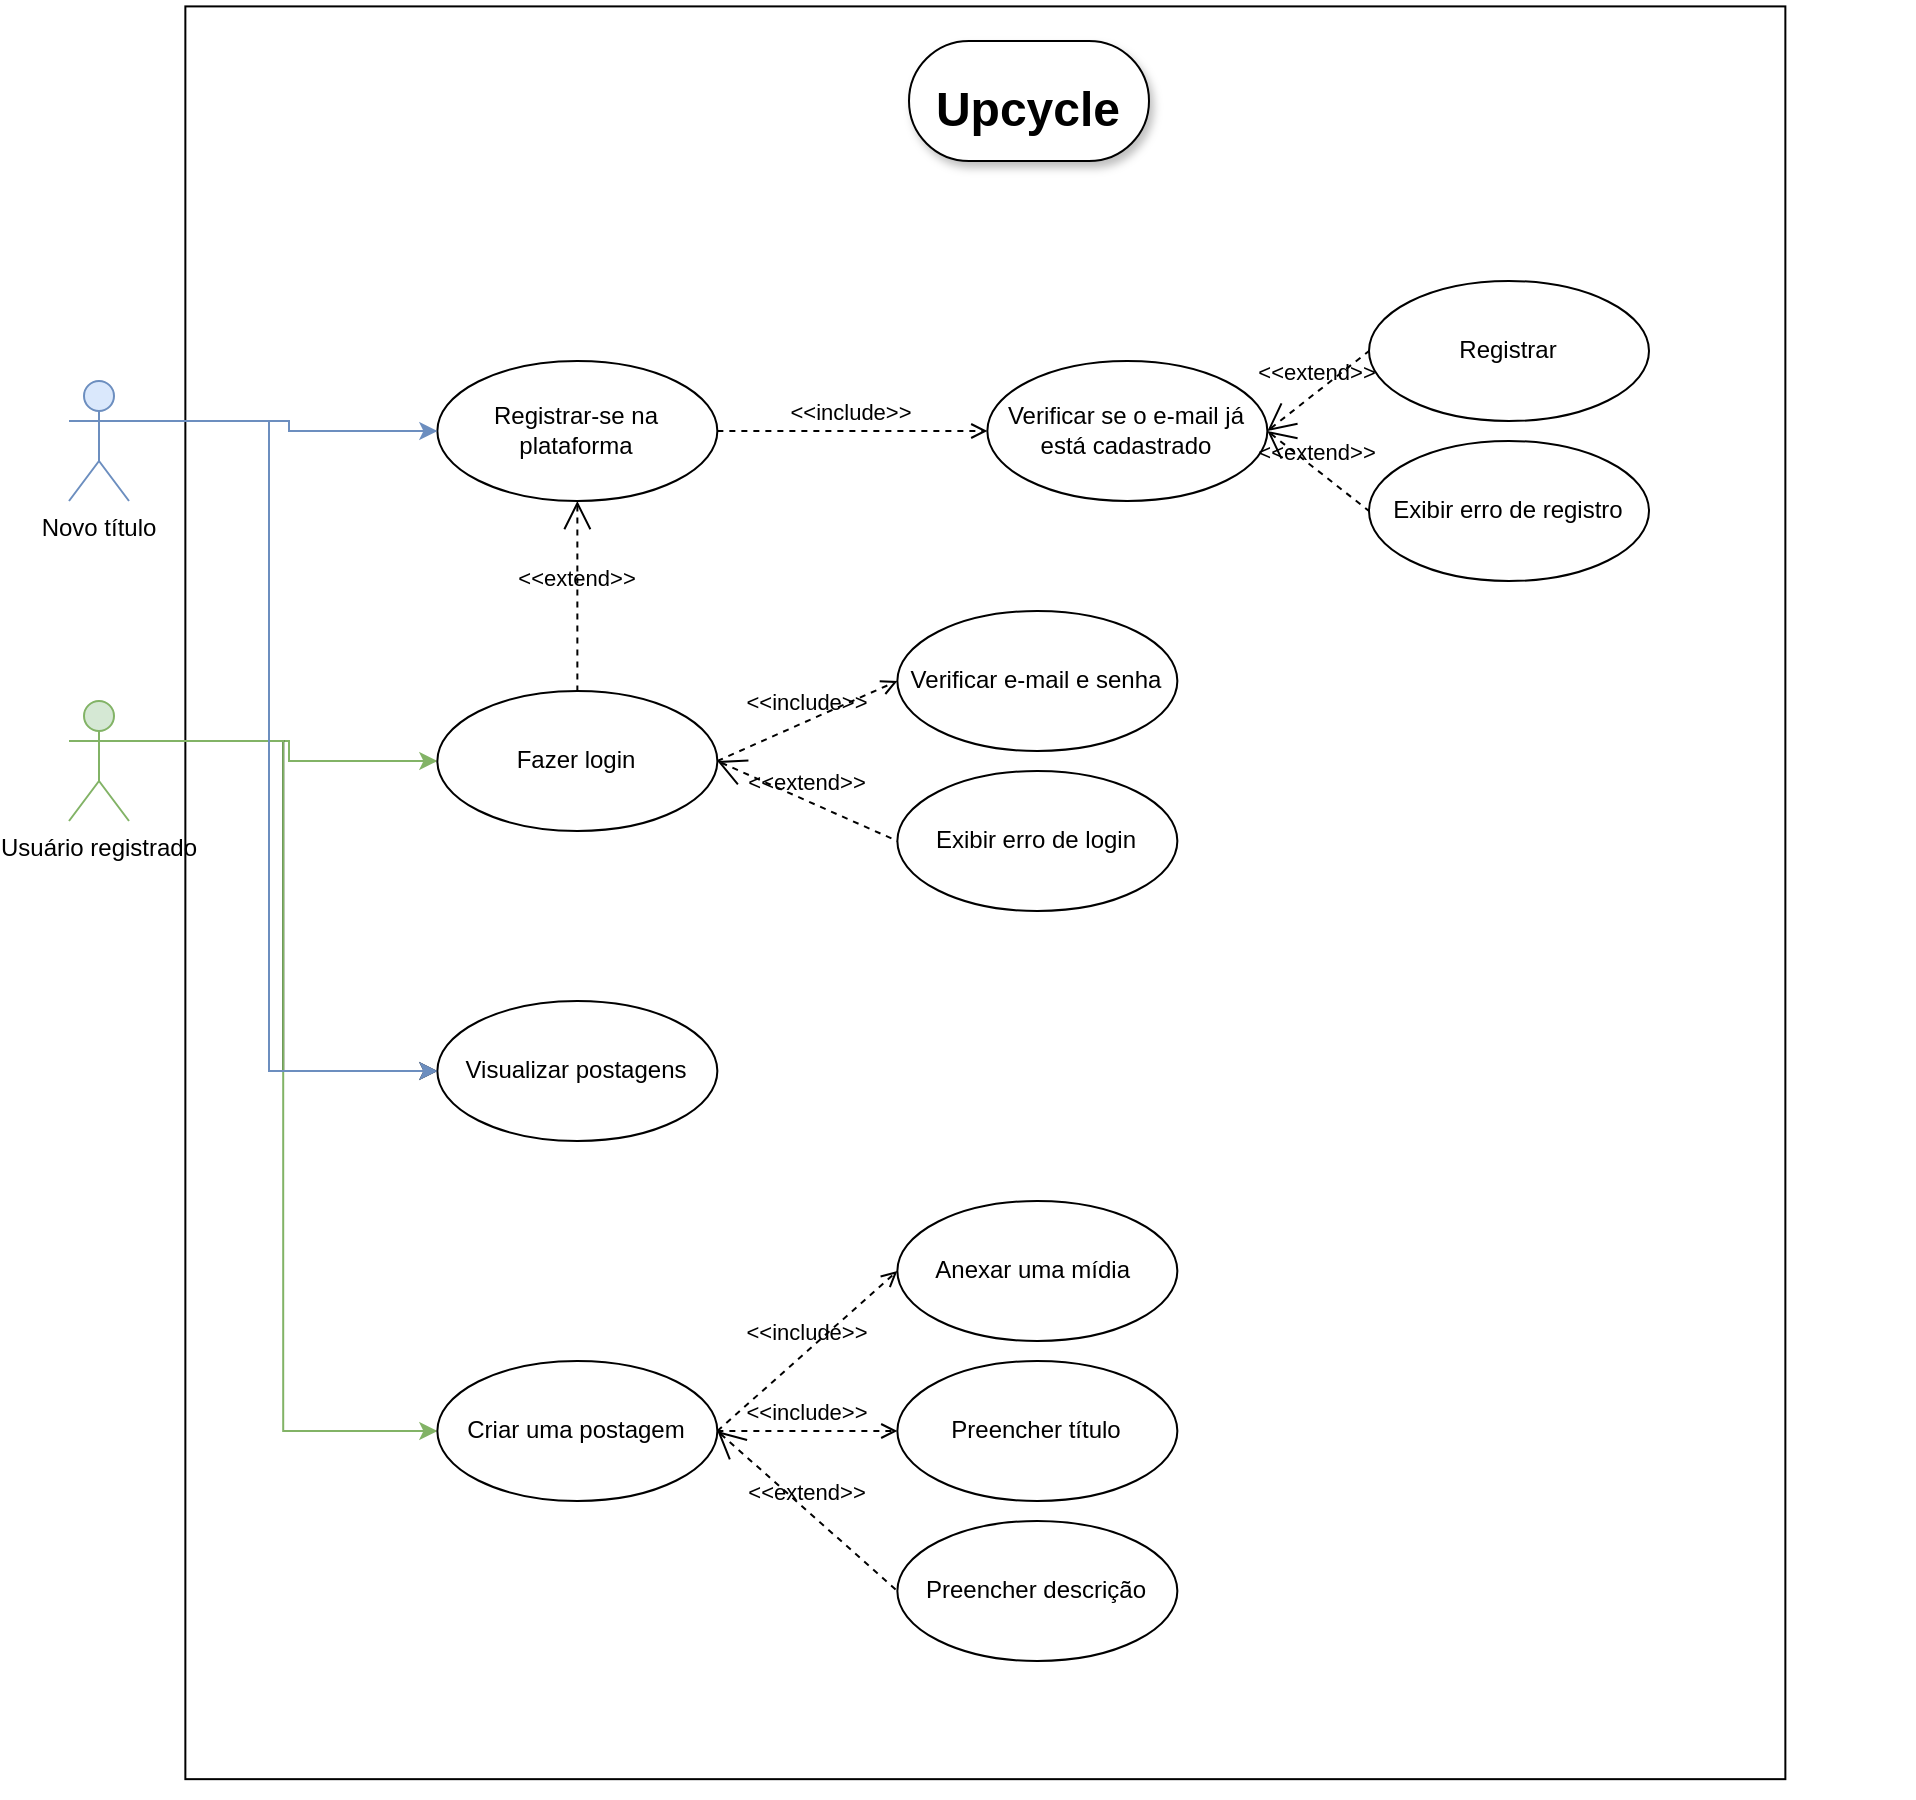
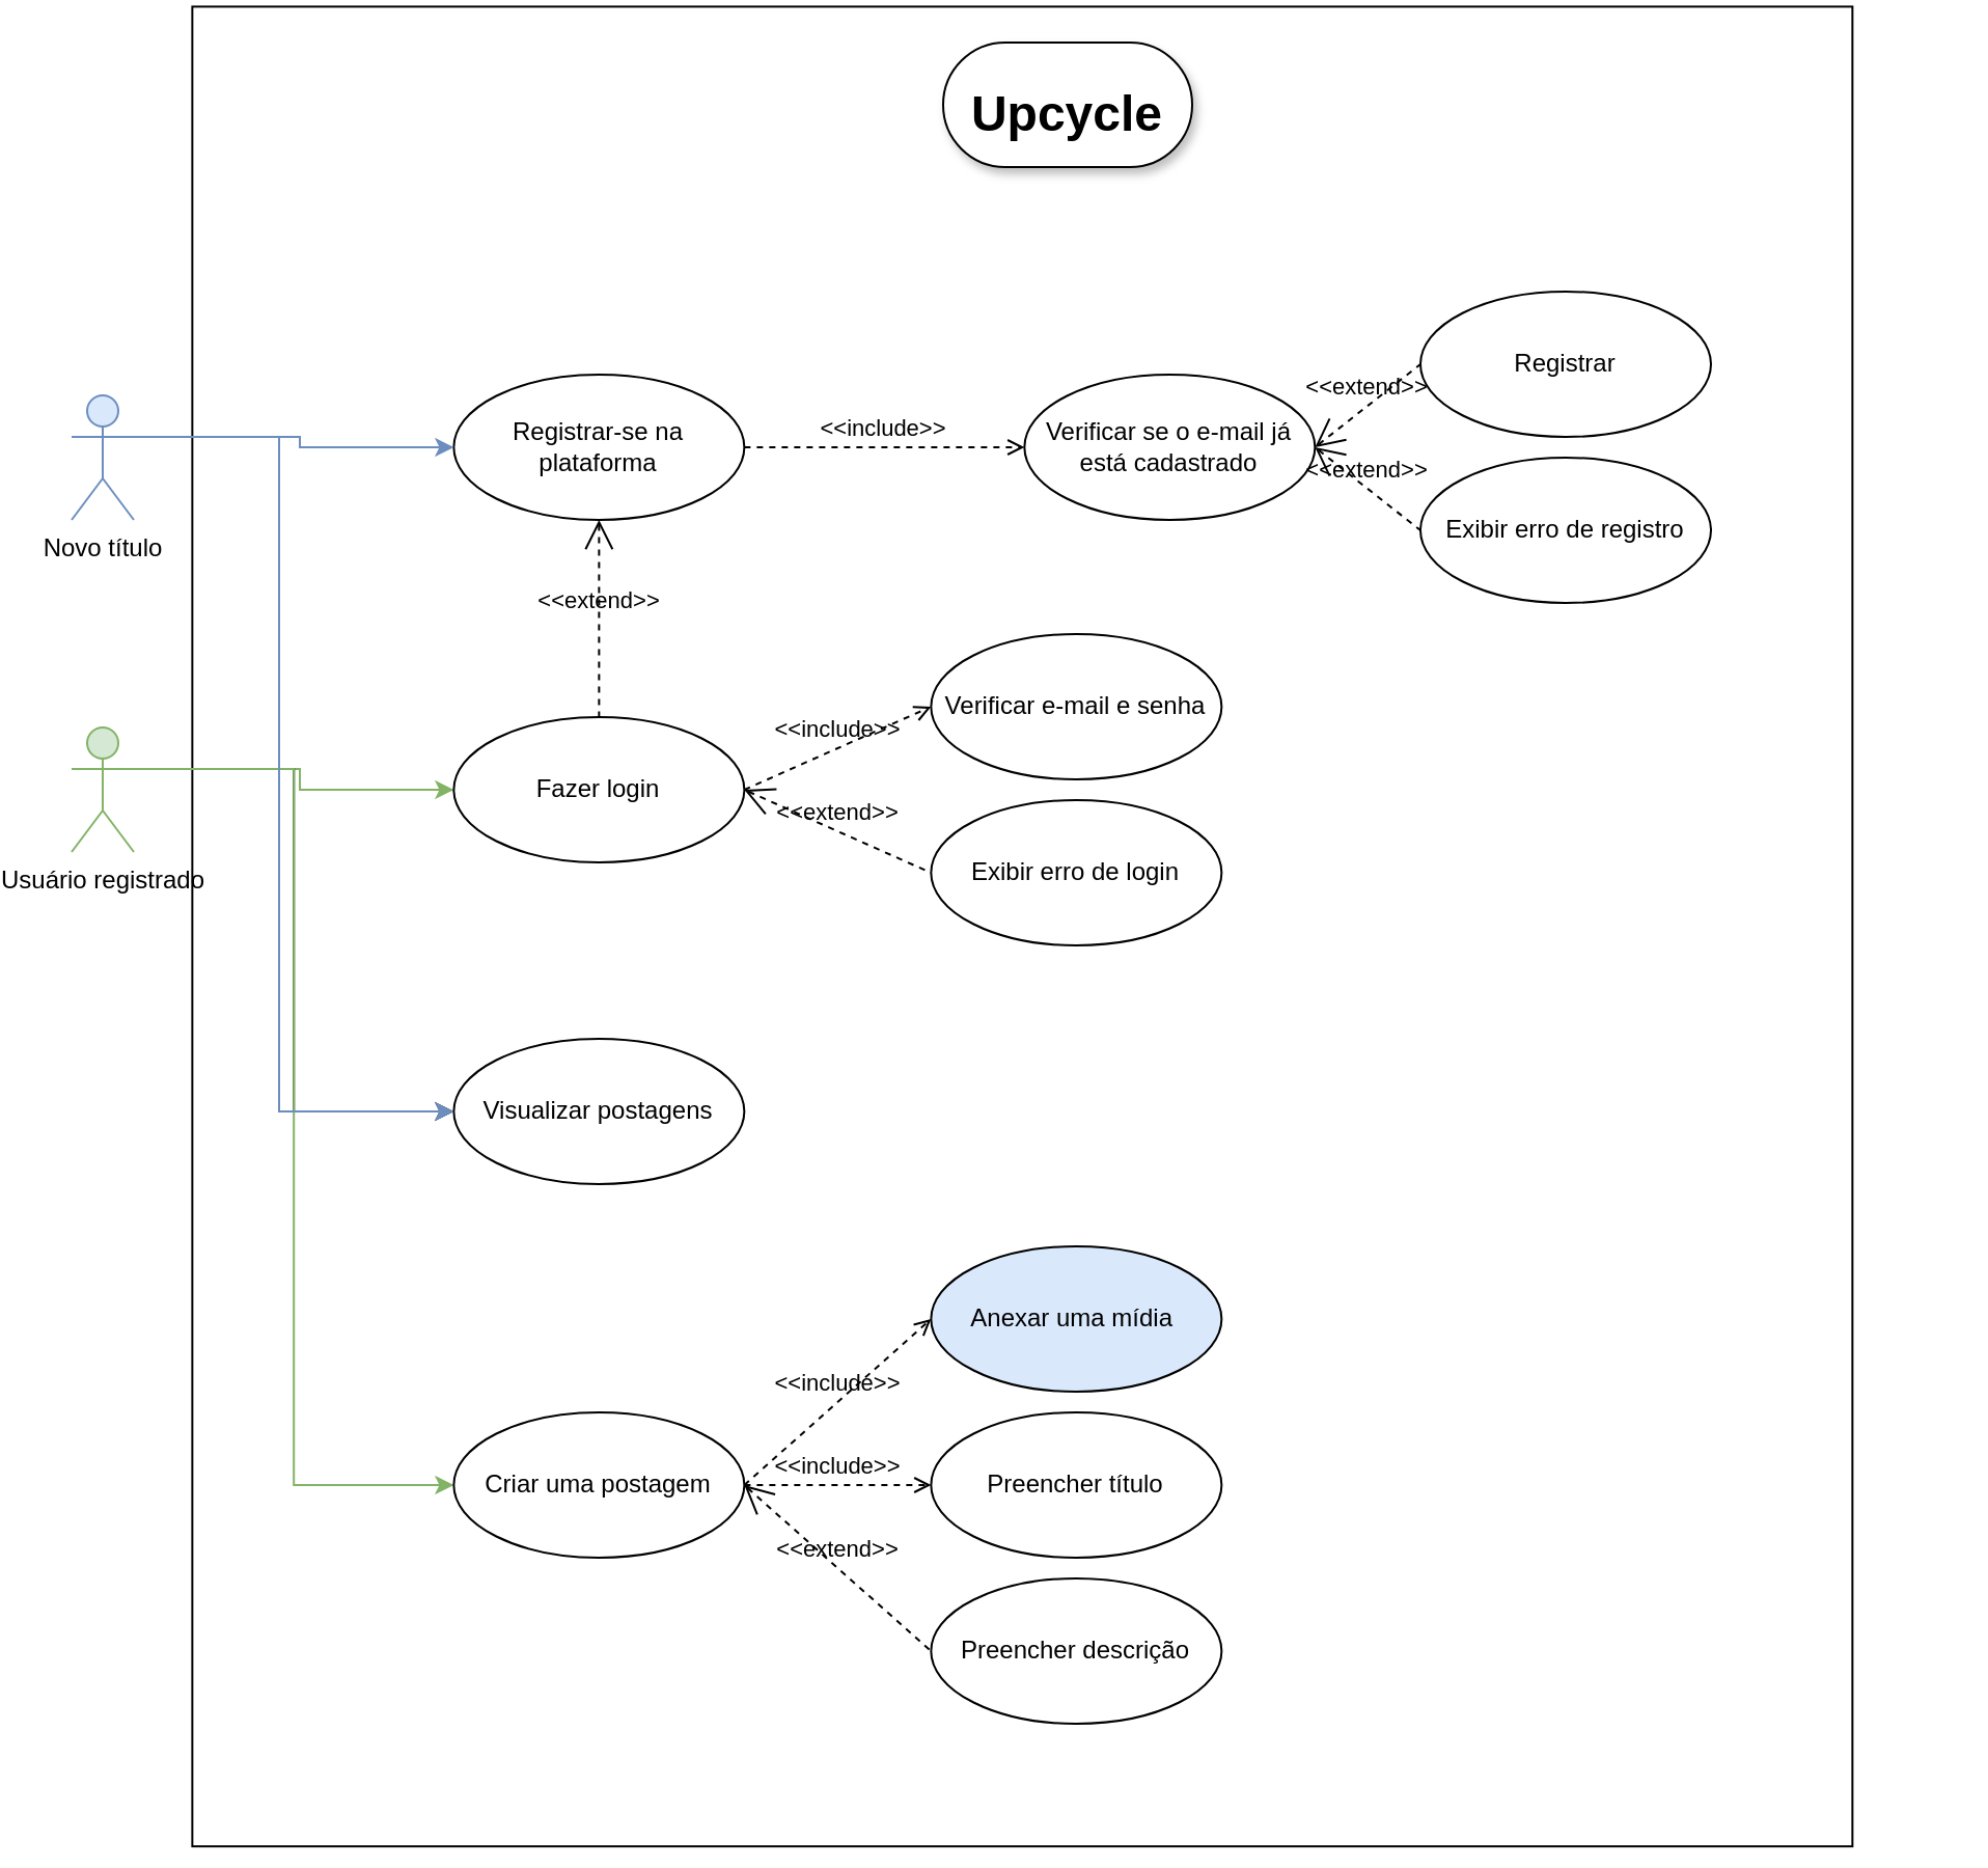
  <mxCell id="0" />
  <mxCell id="1" parent="0" />
  <mxCell id="2" value="" style="rounded=0;whiteSpace=wrap;html=1;rotation=-90;fillColor=#FFFFFF;" vertex="1" parent="1"><mxGeometry x="34.99" y="45.89" width="886.38" height="800" as="geometry" /></mxCell>
  <mxCell id="3" style="edgeStyle=orthogonalEdgeStyle;rounded=0;orthogonalLoop=1;jettySize=auto;html=1;exitX=1;exitY=0.333;exitDx=0;exitDy=0;exitPerimeter=0;entryX=0;entryY=0.5;entryDx=0;entryDy=0;fillColor=#d5e8d4;strokeColor=#82b366;" edge="1" parent="1" source="6" target="7"><mxGeometry relative="1" as="geometry"><Array as="points"><mxPoint x="130" y="370" /><mxPoint x="130" y="380" /></Array></mxGeometry></mxCell>
  <mxCell id="4" style="edgeStyle=orthogonalEdgeStyle;rounded=0;orthogonalLoop=1;jettySize=auto;html=1;exitX=1;exitY=0.333;exitDx=0;exitDy=0;exitPerimeter=0;entryX=0;entryY=0.5;entryDx=0;entryDy=0;" edge="1" parent="1" source="6" target="8"><mxGeometry relative="1" as="geometry" /></mxCell>
  <mxCell id="5" style="edgeStyle=orthogonalEdgeStyle;rounded=0;orthogonalLoop=1;jettySize=auto;html=1;exitX=1;exitY=0.333;exitDx=0;exitDy=0;exitPerimeter=0;entryX=0;entryY=0.5;entryDx=0;entryDy=0;fillColor=#d5e8d4;strokeColor=#82b366;" edge="1" parent="1" source="6" target="9"><mxGeometry relative="1" as="geometry" /></mxCell>
  <mxCell id="6" value="Usuário registrado" style="shape=umlActor;html=1;verticalLabelPosition=bottom;verticalAlign=top;align=center;fillColor=#d5e8d4;strokeColor=#82b366;" vertex="1" parent="1"><mxGeometry x="20" y="350" width="30" height="60" as="geometry" /></mxCell>
  <mxCell id="7" value="Fazer login" style="ellipse;whiteSpace=wrap;html=1;" vertex="1" parent="1"><mxGeometry x="204.18" y="345" width="140" height="70" as="geometry" /></mxCell>
  <mxCell id="8" value="Visualizar postagens" style="ellipse;whiteSpace=wrap;html=1;" vertex="1" parent="1"><mxGeometry x="204.18" y="500" width="140" height="70" as="geometry" /></mxCell>
  <mxCell id="9" value="Criar uma postagem" style="ellipse;whiteSpace=wrap;html=1;" vertex="1" parent="1"><mxGeometry x="204.18" y="680" width="140" height="70" as="geometry" /></mxCell>
  <mxCell id="10" value="Registrar-se na plataforma" style="ellipse;whiteSpace=wrap;html=1;" vertex="1" parent="1"><mxGeometry x="204.18" y="180" width="140" height="70" as="geometry" /></mxCell>
  <mxCell id="11" value="Verificar e-mail e senha" style="ellipse;whiteSpace=wrap;html=1;" vertex="1" parent="1"><mxGeometry x="434.18" y="305" width="140" height="70" as="geometry" /></mxCell>
  <mxCell id="12" value="Exibir erro de login" style="ellipse;whiteSpace=wrap;html=1;" vertex="1" parent="1"><mxGeometry x="434.18" y="385" width="140" height="70" as="geometry" /></mxCell>
  <mxCell id="13" value="Verificar se o e-mail já está cadastrado" style="ellipse;whiteSpace=wrap;html=1;" vertex="1" parent="1"><mxGeometry x="479.18" y="180" width="140" height="70" as="geometry" /></mxCell>
  <mxCell id="14" value="&amp;lt;&amp;lt;include&amp;gt;&amp;gt;" style="edgeStyle=none;html=1;endArrow=open;verticalAlign=bottom;dashed=1;labelBackgroundColor=none;rounded=0;entryX=0;entryY=0.5;entryDx=0;entryDy=0;exitX=1;exitY=0.5;exitDx=0;exitDy=0;" edge="1" parent="1" source="10" target="13"><mxGeometry width="160" relative="1" as="geometry"><mxPoint x="334.18" y="214.41" as="sourcePoint" /><mxPoint x="494.18" y="214.41" as="targetPoint" /></mxGeometry></mxCell>
  <mxCell id="15" value="&amp;lt;&amp;lt;include&amp;gt;&amp;gt;" style="edgeStyle=none;html=1;endArrow=open;verticalAlign=bottom;dashed=1;labelBackgroundColor=none;rounded=0;entryX=0;entryY=0.5;entryDx=0;entryDy=0;exitX=1;exitY=0.5;exitDx=0;exitDy=0;" edge="1" parent="1" source="7" target="11"><mxGeometry width="160" relative="1" as="geometry"><mxPoint x="204.18" y="480" as="sourcePoint" /><mxPoint x="364.18" y="480" as="targetPoint" /></mxGeometry></mxCell>
  <mxCell id="16" value="&amp;lt;&amp;lt;extend&amp;gt;&amp;gt;" style="edgeStyle=none;html=1;startArrow=open;endArrow=none;startSize=12;verticalAlign=bottom;dashed=1;labelBackgroundColor=none;rounded=0;entryX=0;entryY=0.5;entryDx=0;entryDy=0;exitX=1;exitY=0.5;exitDx=0;exitDy=0;" edge="1" parent="1" source="7" target="12"><mxGeometry width="160" relative="1" as="geometry"><mxPoint x="264.18" y="480" as="sourcePoint" /><mxPoint x="424.18" y="480" as="targetPoint" /></mxGeometry></mxCell>
- <mxCell id="17" value="Anexar uma mídia&amp;nbsp;" style="ellipse;whiteSpace=wrap;html=1;" vertex="1" parent="1"><mxGeometry x="434.18" y="600" width="140" height="70" as="geometry" /></mxCell>
+ <mxCell id="17" value="Anexar uma mídia&amp;nbsp;" style="ellipse;whiteSpace=wrap;html=1;fillColor=#dae8fc;" vertex="1" parent="1"><mxGeometry x="434.18" y="600" width="140" height="70" as="geometry" /></mxCell>
  <mxCell id="18" value="Preencher título" style="ellipse;whiteSpace=wrap;html=1;" vertex="1" parent="1"><mxGeometry x="434.18" y="680" width="140" height="70" as="geometry" /></mxCell>
  <mxCell id="19" value="&amp;lt;&amp;lt;include&amp;gt;&amp;gt;" style="edgeStyle=none;html=1;endArrow=open;verticalAlign=bottom;dashed=1;labelBackgroundColor=none;rounded=0;entryX=0;entryY=0.5;entryDx=0;entryDy=0;exitX=1;exitY=0.5;exitDx=0;exitDy=0;" edge="1" parent="1" source="9" target="17"><mxGeometry width="160" relative="1" as="geometry"><mxPoint x="214.18" y="850" as="sourcePoint" /><mxPoint x="374.18" y="850" as="targetPoint" /></mxGeometry></mxCell>
  <mxCell id="20" value="&amp;lt;&amp;lt;include&amp;gt;&amp;gt;" style="edgeStyle=none;html=1;endArrow=open;verticalAlign=bottom;dashed=1;labelBackgroundColor=none;rounded=0;entryX=0;entryY=0.5;entryDx=0;entryDy=0;exitX=1;exitY=0.5;exitDx=0;exitDy=0;" edge="1" parent="1" source="9" target="18"><mxGeometry width="160" relative="1" as="geometry"><mxPoint x="214.18" y="850" as="sourcePoint" /><mxPoint x="374.18" y="850" as="targetPoint" /></mxGeometry></mxCell>
  <mxCell id="21" style="edgeStyle=orthogonalEdgeStyle;rounded=0;orthogonalLoop=1;jettySize=auto;html=1;exitX=0;exitY=0.5;exitDx=0;exitDy=0;" edge="1" parent="1" source="2" target="2"><mxGeometry relative="1" as="geometry" /></mxCell>
  <mxCell id="22" value="Preencher descrição" style="ellipse;whiteSpace=wrap;html=1;" vertex="1" parent="1"><mxGeometry x="434.18" y="760" width="140" height="70" as="geometry" /></mxCell>
  <mxCell id="23" value="&amp;lt;&amp;lt;extend&amp;gt;&amp;gt;" style="edgeStyle=none;html=1;startArrow=open;endArrow=none;startSize=12;verticalAlign=bottom;dashed=1;labelBackgroundColor=none;rounded=0;entryX=0;entryY=0.5;entryDx=0;entryDy=0;exitX=1;exitY=0.5;exitDx=0;exitDy=0;" edge="1" parent="1" source="9" target="22"><mxGeometry width="160" relative="1" as="geometry"><mxPoint x="214.18" y="840" as="sourcePoint" /><mxPoint x="374.18" y="840" as="targetPoint" /></mxGeometry></mxCell>
  <mxCell id="24" value="Exibir erro de registro" style="ellipse;whiteSpace=wrap;html=1;" vertex="1" parent="1"><mxGeometry x="670" y="220" width="140" height="70" as="geometry" /></mxCell>
  <mxCell id="25" value="&amp;lt;&amp;lt;extend&amp;gt;&amp;gt;" style="edgeStyle=none;html=1;startArrow=open;endArrow=none;startSize=12;verticalAlign=bottom;dashed=1;labelBackgroundColor=none;rounded=0;entryX=0;entryY=0.5;entryDx=0;entryDy=0;exitX=1;exitY=0.5;exitDx=0;exitDy=0;" edge="1" parent="1" source="13" target="24"><mxGeometry width="160" relative="1" as="geometry"><mxPoint x="220" y="470" as="sourcePoint" /><mxPoint x="380" y="470" as="targetPoint" /></mxGeometry></mxCell>
  <mxCell id="26" value="Registrar" style="ellipse;whiteSpace=wrap;html=1;" vertex="1" parent="1"><mxGeometry x="670" y="140" width="140" height="70" as="geometry" /></mxCell>
  <mxCell id="27" value="&amp;lt;&amp;lt;extend&amp;gt;&amp;gt;" style="edgeStyle=none;html=1;startArrow=open;endArrow=none;startSize=12;verticalAlign=bottom;dashed=1;labelBackgroundColor=none;rounded=0;entryX=0;entryY=0.5;entryDx=0;entryDy=0;exitX=1;exitY=0.5;exitDx=0;exitDy=0;" edge="1" parent="1" source="13" target="26"><mxGeometry width="160" relative="1" as="geometry"><mxPoint x="220" y="470" as="sourcePoint" /><mxPoint x="380" y="470" as="targetPoint" /></mxGeometry></mxCell>
  <mxCell id="28" style="edgeStyle=orthogonalEdgeStyle;rounded=0;orthogonalLoop=1;jettySize=auto;html=1;exitX=1;exitY=0.333;exitDx=0;exitDy=0;exitPerimeter=0;entryX=0;entryY=0.5;entryDx=0;entryDy=0;fillColor=#dae8fc;strokeColor=#6c8ebf;" edge="1" parent="1" source="30" target="8"><mxGeometry relative="1" as="geometry"><Array as="points"><mxPoint x="120" y="210" /><mxPoint x="120" y="535" /></Array></mxGeometry></mxCell>
  <mxCell id="29" style="edgeStyle=orthogonalEdgeStyle;rounded=0;orthogonalLoop=1;jettySize=auto;html=1;exitX=1;exitY=0.333;exitDx=0;exitDy=0;exitPerimeter=0;entryX=0;entryY=0.5;entryDx=0;entryDy=0;fillColor=#dae8fc;strokeColor=#6c8ebf;" edge="1" parent="1" source="30" target="10"><mxGeometry relative="1" as="geometry"><Array as="points"><mxPoint x="130" y="210" /><mxPoint x="130" y="215" /></Array></mxGeometry></mxCell>
  <mxCell id="30" value="Novo título" style="shape=umlActor;html=1;verticalLabelPosition=bottom;verticalAlign=top;align=center;fillColor=#dae8fc;strokeColor=#6c8ebf;" vertex="1" parent="1"><mxGeometry x="20" y="190" width="30" height="60" as="geometry" /></mxCell>
  <mxCell id="31" value="&amp;lt;&amp;lt;extend&amp;gt;&amp;gt;" style="edgeStyle=none;html=1;startArrow=open;endArrow=none;startSize=12;verticalAlign=bottom;dashed=1;labelBackgroundColor=none;rounded=0;exitX=0.5;exitY=1;exitDx=0;exitDy=0;entryX=0.5;entryY=0;entryDx=0;entryDy=0;" edge="1" parent="1" source="10" target="7"><mxGeometry width="160" relative="1" as="geometry"><mxPoint x="240" y="290" as="sourcePoint" /><mxPoint x="400" y="290" as="targetPoint" /></mxGeometry></mxCell>
  <mxCell id="32" value="" style="group;fillColor=none;fontColor=none;noLabel=1;" vertex="1" connectable="0" parent="1"><mxGeometry x="440" y="20" width="120.0" height="60" as="geometry" /></mxCell>
  <mxCell id="33" value="" style="group;fillColor=default;strokeColor=#000000;shadow=1;glass=0;rounded=1;arcSize=50;container=0;" vertex="1" connectable="0" parent="32"><mxGeometry width="120.0" height="60" as="geometry" /></mxCell>
  <mxCell id="34" value="&lt;h2&gt;&lt;font style=&quot;font-size: 24px;&quot;&gt;Upcycle&lt;/font&gt;&lt;/h2&gt;" style="text;html=1;strokeColor=none;fillColor=none;align=center;verticalAlign=middle;whiteSpace=wrap;rounded=0;shadow=1;container=0;labelBackgroundColor=none;fontColor=default;labelBorderColor=none;" vertex="1" parent="32"><mxGeometry x="10" y="10" width="100" height="50" as="geometry" /></mxCell>
